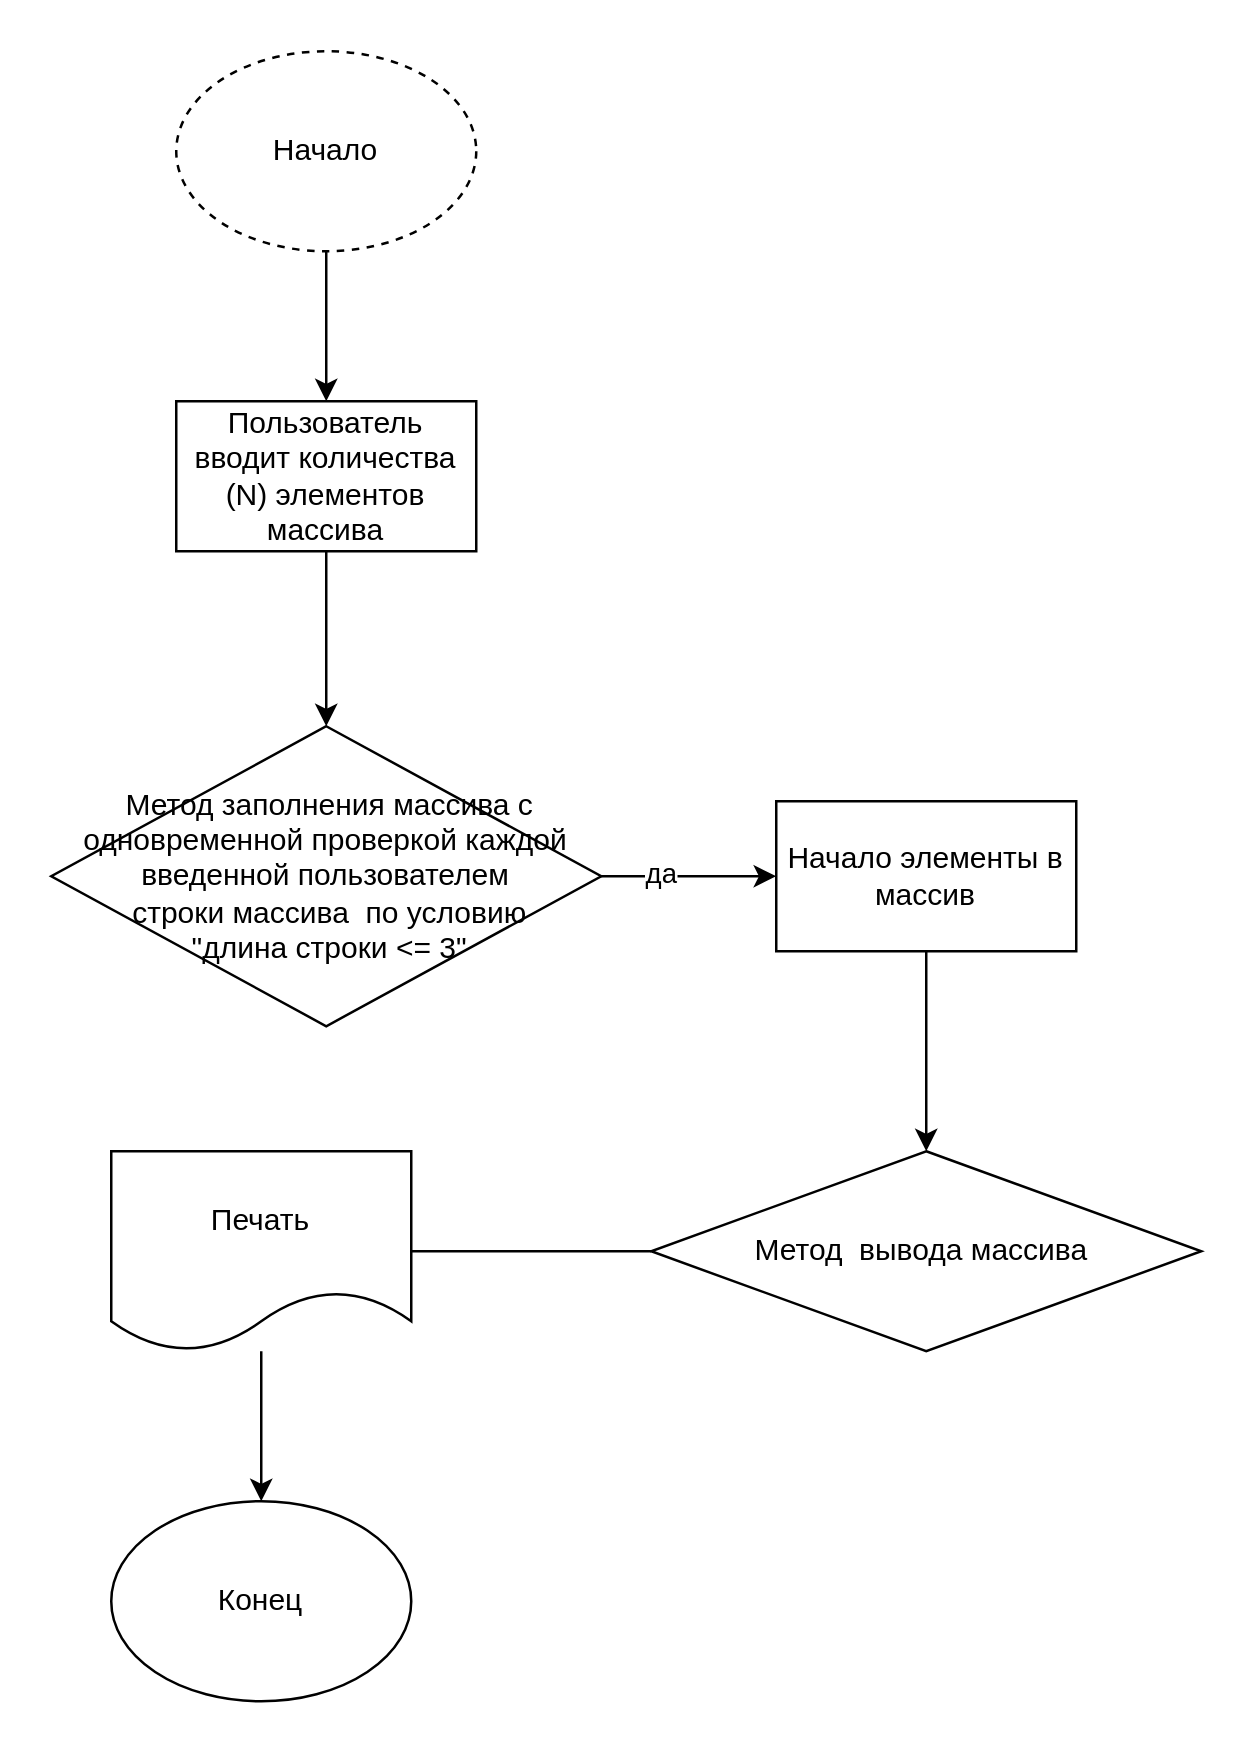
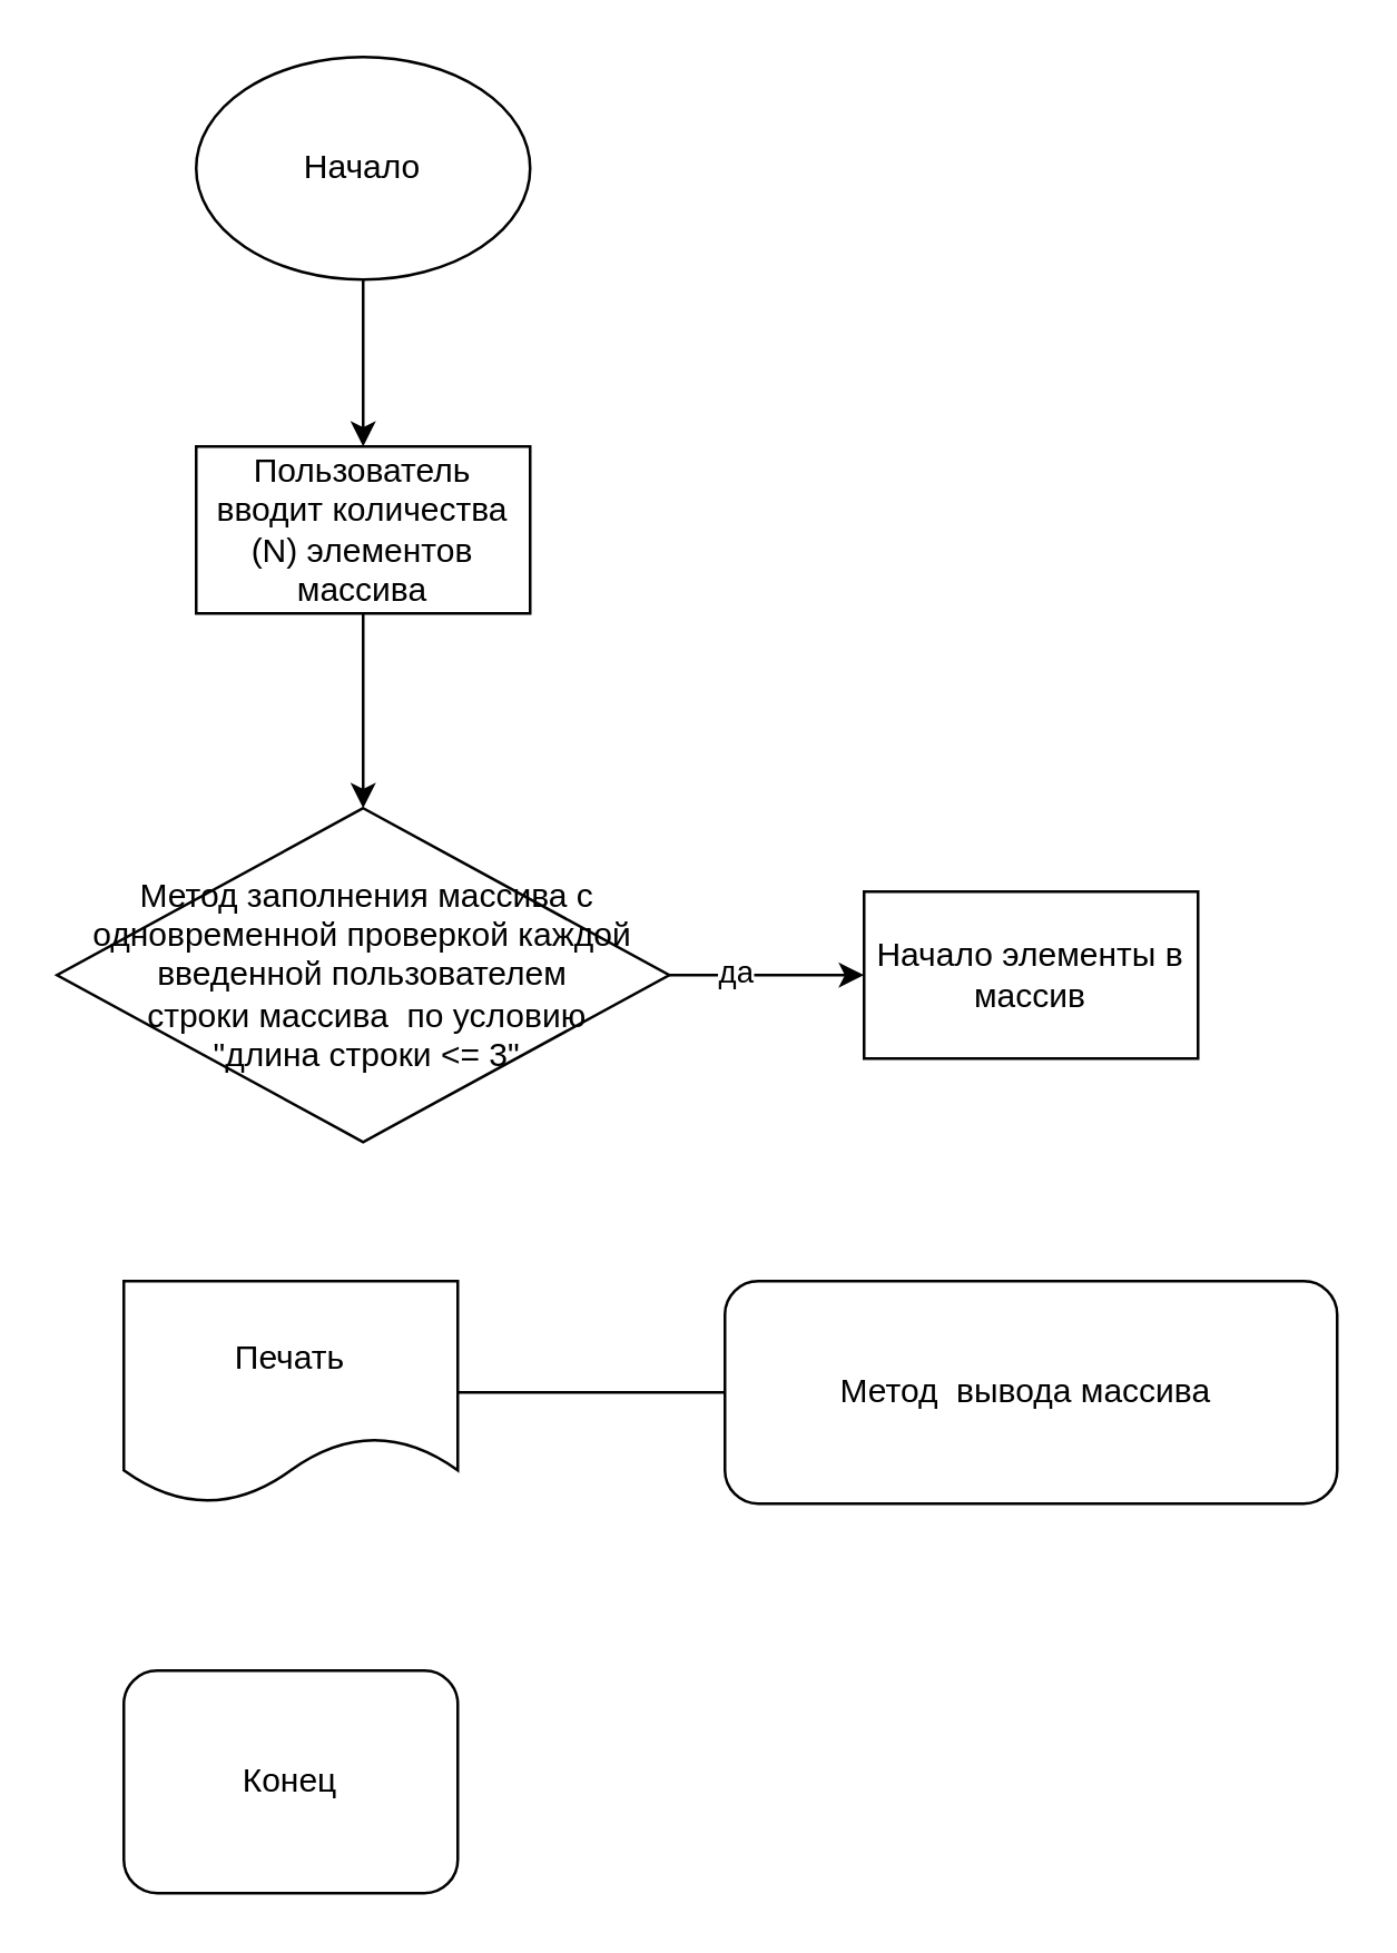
  <mxCell id="0" />
  <mxCell id="1" parent="0" />
  <mxCell id="2" value="" style="edgeStyle=orthogonalEdgeStyle;rounded=0;orthogonalLoop=1;jettySize=auto;html=1;" edge="1" parent="1" source="3" target="5"><mxGeometry relative="1" as="geometry" /></mxCell>
- <mxCell id="3" value="Начало" style="ellipse;whiteSpace=wrap;html=1;dashed=1;" vertex="1" parent="1"><mxGeometry x="70" y="20" width="120" height="80" as="geometry" /></mxCell>
+ <mxCell id="3" value="Начало" style="ellipse;whiteSpace=wrap;html=1;" vertex="1" parent="1"><mxGeometry x="70" y="20" width="120" height="80" as="geometry" /></mxCell>
  <mxCell id="4" value="" style="edgeStyle=orthogonalEdgeStyle;rounded=0;orthogonalLoop=1;jettySize=auto;html=1;" edge="1" parent="1" source="5" target="6"><mxGeometry relative="1" as="geometry" /></mxCell>
  <mxCell id="5" value="Пользователь вводит количества (N) элементов массива" style="whiteSpace=wrap;html=1;" vertex="1" parent="1"><mxGeometry x="70" y="160" width="120" height="60" as="geometry" /></mxCell>
  <mxCell id="6" value="&amp;nbsp;Метод заполнения массива с одновременной проверкой каждой введенной пользователем&lt;br&gt;&amp;nbsp;строки&amp;nbsp;массива&amp;nbsp; по условию&lt;br&gt;&amp;nbsp;&quot;длина строки &amp;lt;= 3&quot;" style="rhombus;whiteSpace=wrap;html=1;" vertex="1" parent="1"><mxGeometry x="20" y="290" width="220" height="120" as="geometry" /></mxCell>
  <mxCell id="7" value="" style="edgeStyle=none;orthogonalLoop=1;jettySize=auto;html=1;rounded=0;" edge="1" parent="1"><mxGeometry width="100" relative="1" as="geometry"><mxPoint x="240" y="350" as="sourcePoint" /><mxPoint x="310" y="350" as="targetPoint" /><Array as="points" /></mxGeometry></mxCell>
  <mxCell id="8" value="да" style="edgeLabel;html=1;align=center;verticalAlign=middle;resizable=0;points=[];" vertex="1" connectable="0" parent="7"><mxGeometry x="-0.343" y="2" relative="1" as="geometry"><mxPoint as="offset" /></mxGeometry></mxCell>
- <mxCell id="9" value="" style="edgeStyle=orthogonalEdgeStyle;rounded=0;orthogonalLoop=1;jettySize=auto;html=1;" edge="1" parent="1" source="10" target="12"><mxGeometry relative="1" as="geometry" /></mxCell>
  <mxCell id="10" value="Начало элементы в массив" style="rounded=0;whiteSpace=wrap;html=1;" vertex="1" parent="1"><mxGeometry x="310" y="320" width="120" height="60" as="geometry" /></mxCell>
  <mxCell id="11" value="" style="edgeStyle=orthogonalEdgeStyle;rounded=0;orthogonalLoop=1;jettySize=auto;html=1;endArrow=none;" edge="1" parent="1" source="12" target="14"><mxGeometry relative="1" as="geometry" /></mxCell>
- <mxCell id="12" value="Метод&amp;nbsp; вывода массива&amp;nbsp;" style="rhombus;whiteSpace=wrap;html=1;rounded=0;" vertex="1" parent="1"><mxGeometry x="260" y="460" width="220" height="80" as="geometry" /></mxCell>
- <mxCell id="13" value="" style="edgeStyle=orthogonalEdgeStyle;rounded=0;orthogonalLoop=1;jettySize=auto;html=1;" edge="1" parent="1" source="14" target="15"><mxGeometry relative="1" as="geometry"><Array as="points" /></mxGeometry></mxCell>
+ <mxCell id="12" value="Метод&amp;nbsp; вывода массива&amp;nbsp;" style="whiteSpace=wrap;html=1;rounded=1;" vertex="1" parent="1"><mxGeometry x="260" y="460" width="220" height="80" as="geometry" /></mxCell>
  <mxCell id="14" value="Печать" style="shape=document;whiteSpace=wrap;html=1;boundedLbl=1;" vertex="1" parent="1"><mxGeometry x="44" y="460" width="120" height="80" as="geometry" /></mxCell>
- <mxCell id="15" value="Конец" style="ellipse;whiteSpace=wrap;html=1;" vertex="1" parent="1"><mxGeometry x="44" y="600" width="120" height="80" as="geometry" /></mxCell>
+ <mxCell id="15" value="Конец" style="whiteSpace=wrap;html=1;rounded=1;" vertex="1" parent="1"><mxGeometry x="44" y="600" width="120" height="80" as="geometry" /></mxCell>
